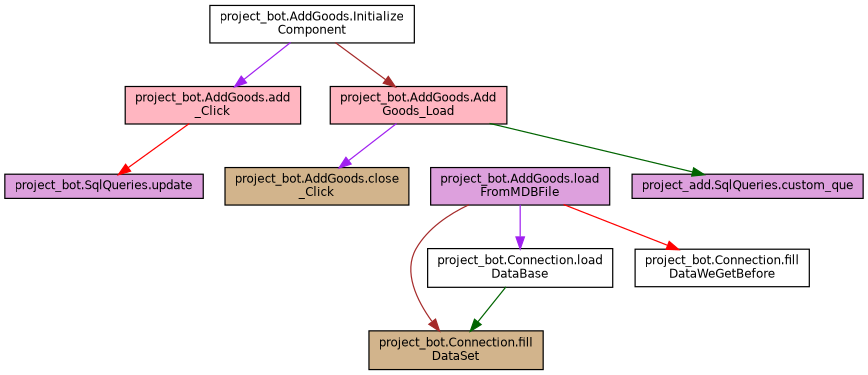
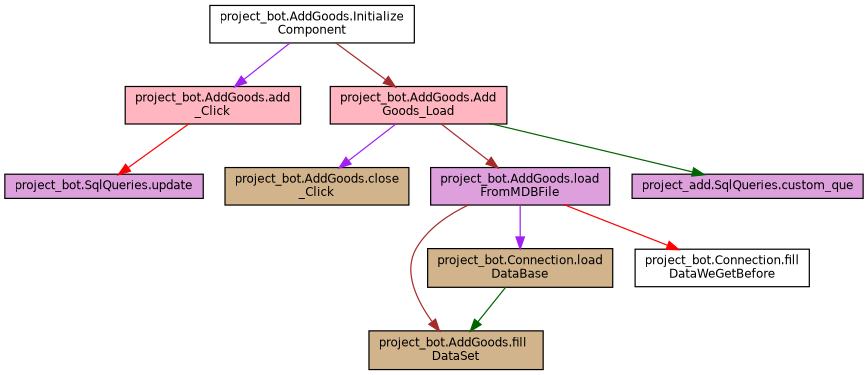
  digraph {
    rankdir=TB
    node [color=black fillcolor=white fontname=Helvetica fontsize=10 shape=record style=filled]
    edge [color=purple fontname=Helvetica fontsize=10 labelfontname=Helvetica labelfontsize=10 style=solid]
    n1 [fontcolor=black height=0.2 label="project_bot.AddGoods.Initialize\lComponent" width=0.4]
    n2 [fillcolor=lightpink height=0.2 label="project_bot.AddGoods.add\l_Click" width=0.4]
    n3 [fillcolor=lightpink height=0.2 label="project_bot.AddGoods.Add\lGoods_Load" width=0.4]
    n4 [fillcolor=tan height=0.2 label="project_bot.AddGoods.close\l_Click" width=0.4]
    n5 [fillcolor=plum height=0.2 label="project_bot.SqlQueries.update" width=0.4]
    n6 [fillcolor=plum height=0.2 label="project_bot.AddGoods.load\lFromMDBFile" width=0.4]
    n7 [fillcolor=plum height=0.2 label="project_add.SqlQueries.custom_que" width=0.4]
-   n8 [fillcolor=tan height=0.2 label="project_bot.Connection.fill\lDataSet" width=0.4]
-   n9 [height=0.2 label="project_bot.Connection.load\lDataBase" width=0.4]
+   n8 [fillcolor=tan height=0.2 label="project_bot.AddGoods.fill\lDataSet" width=0.4]
+   n9 [fillcolor=tan height=0.2 label="project_bot.Connection.load\lDataBase" width=0.4]
    n10 [height=0.2 label="project_bot.Connection.fill\lDataWeGetBefore" width=0.4]
    n1 -> n2
    n1 -> n3 [color=brown]
    n2 -> n5 [color=red]
    n3 -> n4
+   n3 -> n6 [color=brown]
    n3 -> n7 [color=darkgreen]
    n6 -> n8 [color=brown]
    n6 -> n9
    n6 -> n10 [color=red]
    n9 -> n8 [color=darkgreen]
  }
